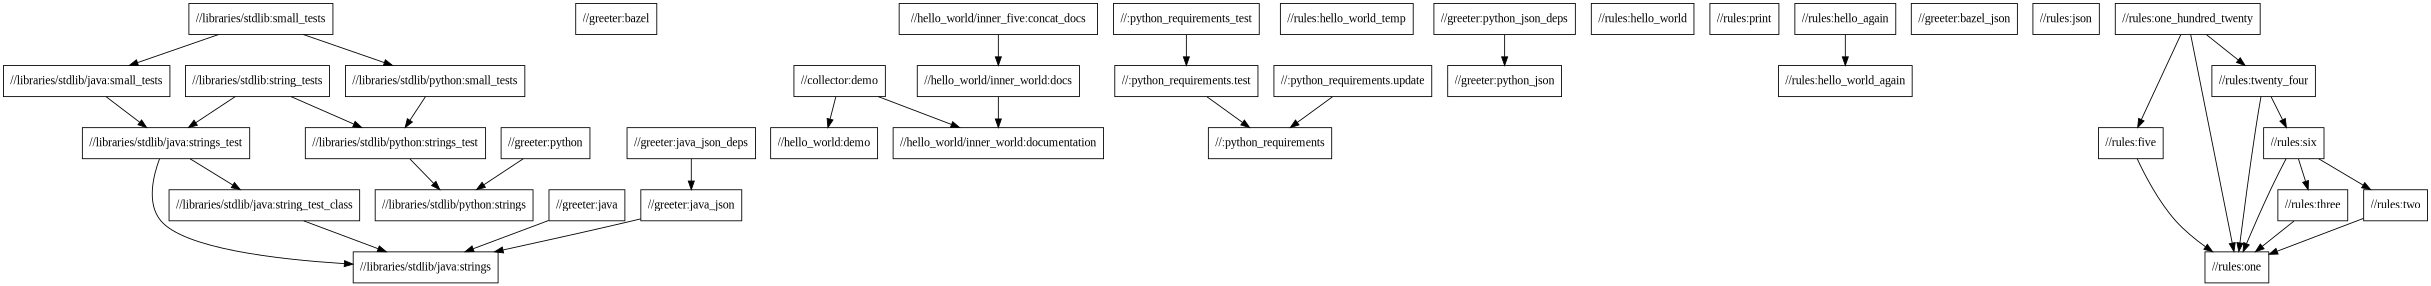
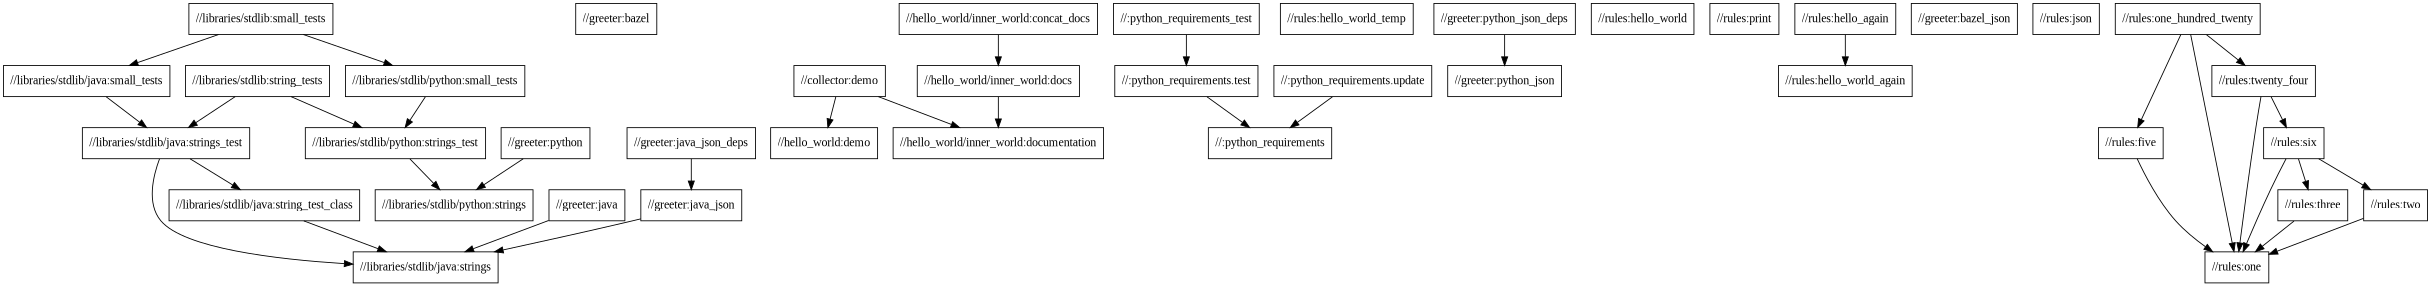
  digraph {
    fontname="Liberation Serif"
    node [fontname="Liberation Serif" shape=box]
    edge [fontname="Liberation Serif"]
    "//libraries/stdlib:string_tests"
    "//libraries/stdlib/java:strings_test"
    "//libraries/stdlib/python:strings_test"
    "//libraries/stdlib/java:strings"
    "//libraries/stdlib/java:string_test_class"
    "//libraries/stdlib/python:strings"
    "//greeter:bazel"
    "//libraries/stdlib:small_tests"
    "//libraries/stdlib/java:small_tests"
    "//libraries/stdlib/python:small_tests"
    "//collector:demo"
    "//hello_world:demo"
    "//hello_world/inner_world:documentation"
    "//greeter:java"
    "//greeter:python"
    "//greeter:java_json_deps"
    "//greeter:java_json"
    "//:python_requirements_test"
    "//:python_requirements.test"
    "//:python_requirements"
    "//:python_requirements.update"
-   "//hello_world/inner_world:concat_docs" [label="//hello_world/inner_five:concat_docs"]
+   "//hello_world/inner_world:concat_docs"
    "//hello_world/inner_world:docs"
    "//rules:hello_world_temp"
    "//greeter:python_json_deps"
    "//greeter:python_json"
    "//rules:hello_world"
    "//rules:print"
    "//rules:hello_again"
    "//rules:hello_world_again"
    "//greeter:bazel_json"
    n32 [label="//rules:json"]
    "//rules:one_hundred_twenty"
    "//rules:five"
    "//rules:one"
    "//rules:twenty_four"
    "//rules:six"
    "//rules:three"
    "//rules:two"
    "//libraries/stdlib:string_tests" -> "//libraries/stdlib/java:strings_test"
    "//libraries/stdlib:string_tests" -> "//libraries/stdlib/python:strings_test"
    "//libraries/stdlib/java:strings_test" -> "//libraries/stdlib/java:strings"
    "//libraries/stdlib/java:strings_test" -> "//libraries/stdlib/java:string_test_class"
    "//libraries/stdlib/python:strings_test" -> "//libraries/stdlib/python:strings"
    "//libraries/stdlib/java:string_test_class" -> "//libraries/stdlib/java:strings"
    "//libraries/stdlib:small_tests" -> "//libraries/stdlib/java:small_tests"
    "//libraries/stdlib:small_tests" -> "//libraries/stdlib/python:small_tests"
    "//libraries/stdlib/java:small_tests" -> "//libraries/stdlib/java:strings_test"
    "//libraries/stdlib/python:small_tests" -> "//libraries/stdlib/python:strings_test"
    "//collector:demo" -> "//hello_world:demo"
    "//collector:demo" -> "//hello_world/inner_world:documentation"
    "//greeter:java" -> "//libraries/stdlib/java:strings"
    "//greeter:python" -> "//libraries/stdlib/python:strings"
    "//greeter:java_json_deps" -> "//greeter:java_json"
    "//greeter:java_json" -> "//libraries/stdlib/java:strings"
    "//:python_requirements_test" -> "//:python_requirements.test"
    "//:python_requirements.test" -> "//:python_requirements"
    "//:python_requirements.update" -> "//:python_requirements"
    "//hello_world/inner_world:concat_docs" -> "//hello_world/inner_world:docs"
    "//hello_world/inner_world:docs" -> "//hello_world/inner_world:documentation"
    "//greeter:python_json_deps" -> "//greeter:python_json"
    "//rules:hello_again" -> "//rules:hello_world_again"
    "//rules:one_hundred_twenty" -> "//rules:five"
    "//rules:one_hundred_twenty" -> "//rules:one"
    "//rules:one_hundred_twenty" -> "//rules:twenty_four"
    "//rules:five" -> "//rules:one"
    "//rules:twenty_four" -> "//rules:one"
    "//rules:twenty_four" -> "//rules:six"
    "//rules:six" -> "//rules:one"
    "//rules:six" -> "//rules:three"
    "//rules:six" -> "//rules:two"
    "//rules:three" -> "//rules:one"
    "//rules:two" -> "//rules:one"
  }
